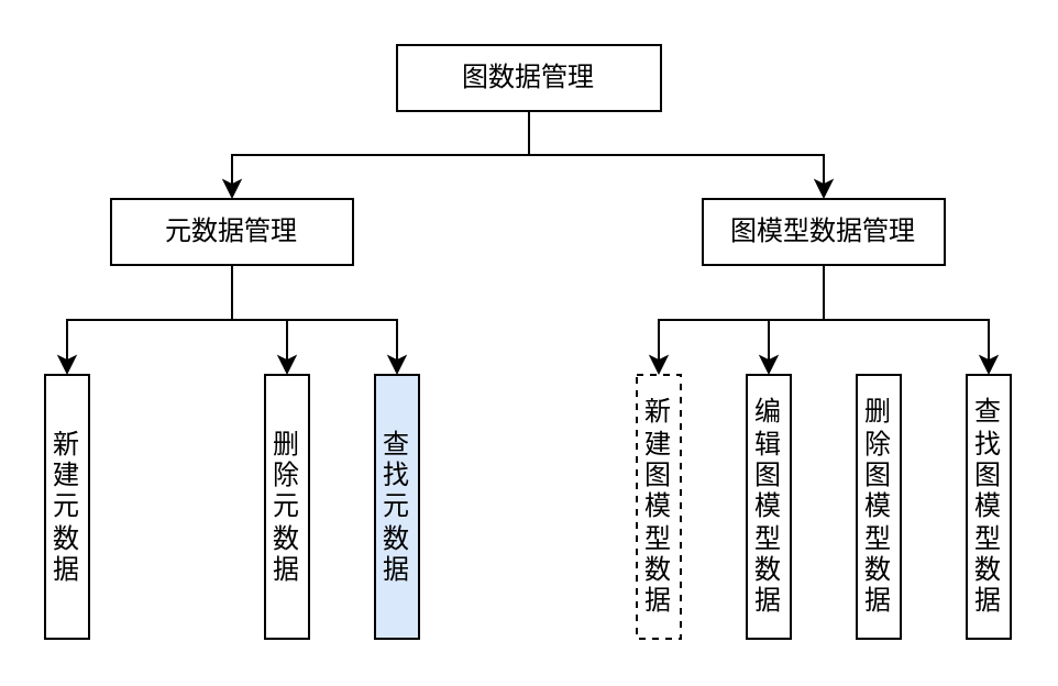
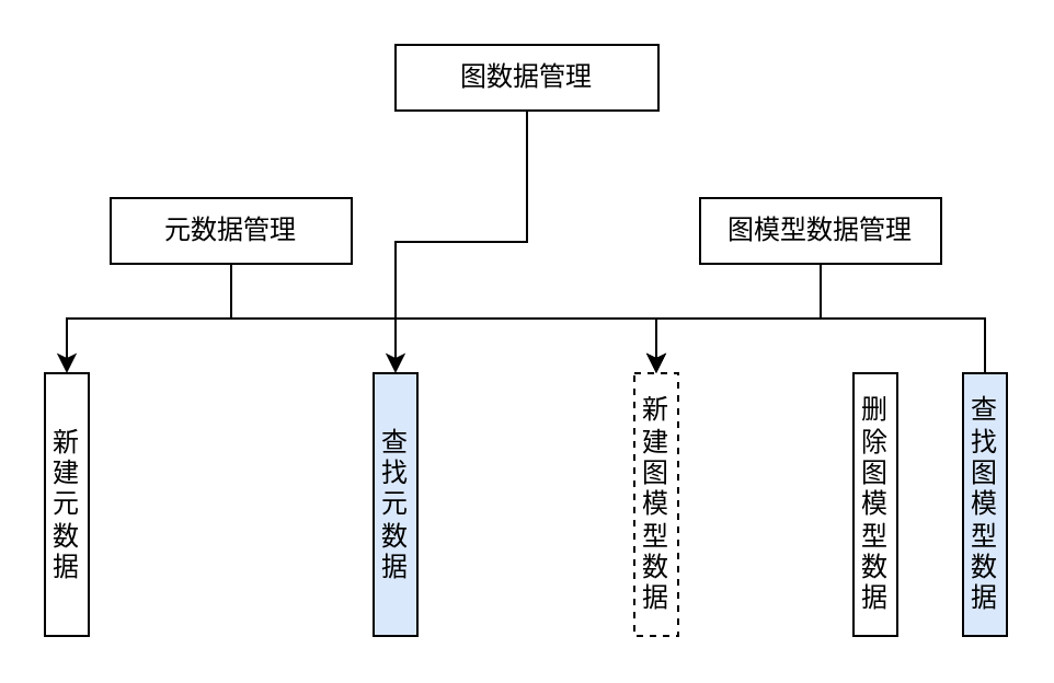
  <mxCell id="0" />
  <mxCell id="1" parent="0" />
- <mxCell id="2" style="edgeStyle=orthogonalEdgeStyle;rounded=0;orthogonalLoop=1;jettySize=auto;html=1;exitX=0.5;exitY=1;exitDx=0;exitDy=0;entryX=0.5;entryY=0;entryDx=0;entryDy=0;" edge="1" parent="1" source="4" target="8"><mxGeometry relative="1" as="geometry" /></mxCell>
- <mxCell id="3" style="edgeStyle=orthogonalEdgeStyle;rounded=0;orthogonalLoop=1;jettySize=auto;html=1;exitX=0.5;exitY=1;exitDx=0;exitDy=0;entryX=0.5;entryY=0;entryDx=0;entryDy=0;" edge="1" parent="1" source="4" target="12"><mxGeometry relative="1" as="geometry" /></mxCell>
+ <mxCell id="3" style="edgeStyle=orthogonalEdgeStyle;rounded=0;orthogonalLoop=1;jettySize=auto;html=1;exitX=0.5;exitY=1;exitDx=0;exitDy=0;" edge="1" parent="1" source="4" target="15"><mxGeometry relative="1" as="geometry" /></mxCell>
  <mxCell id="4" value="图数据管理" style="rounded=0;whiteSpace=wrap;html=1;" vertex="1" parent="1"><mxGeometry x="180" y="20" width="120" height="30" as="geometry" /></mxCell>
  <mxCell id="5" style="edgeStyle=orthogonalEdgeStyle;rounded=0;orthogonalLoop=1;jettySize=auto;html=1;exitX=0.5;exitY=1;exitDx=0;exitDy=0;entryX=0.5;entryY=0;entryDx=0;entryDy=0;" edge="1" parent="1" source="8" target="13"><mxGeometry relative="1" as="geometry" /></mxCell>
- <mxCell id="6" style="edgeStyle=orthogonalEdgeStyle;rounded=0;orthogonalLoop=1;jettySize=auto;html=1;exitX=0.5;exitY=1;exitDx=0;exitDy=0;entryX=0.5;entryY=0;entryDx=0;entryDy=0;" edge="1" parent="1" source="8" target="14"><mxGeometry relative="1" as="geometry" /></mxCell>
- <mxCell id="7" style="edgeStyle=orthogonalEdgeStyle;rounded=0;orthogonalLoop=1;jettySize=auto;html=1;exitX=0.5;exitY=1;exitDx=0;exitDy=0;entryX=0.5;entryY=0;entryDx=0;entryDy=0;" edge="1" parent="1" source="8" target="15"><mxGeometry relative="1" as="geometry" /></mxCell>
+ <mxCell id="7" style="edgeStyle=orthogonalEdgeStyle;rounded=0;orthogonalLoop=1;jettySize=auto;html=1;exitX=0.5;exitY=1;exitDx=0;exitDy=0;" edge="1" parent="1" source="8" target="16"><mxGeometry relative="1" as="geometry" /></mxCell>
  <mxCell id="8" value="元数据管理" style="rounded=0;whiteSpace=wrap;html=1;" vertex="1" parent="1"><mxGeometry x="50" y="90" width="110" height="30" as="geometry" /></mxCell>
  <mxCell id="9" style="edgeStyle=orthogonalEdgeStyle;rounded=0;orthogonalLoop=1;jettySize=auto;html=1;exitX=0.5;exitY=1;exitDx=0;exitDy=0;entryX=0.5;entryY=0;entryDx=0;entryDy=0;" edge="1" parent="1" source="12" target="16"><mxGeometry relative="1" as="geometry" /></mxCell>
- <mxCell id="10" style="edgeStyle=orthogonalEdgeStyle;rounded=0;orthogonalLoop=1;jettySize=auto;html=1;exitX=0.5;exitY=1;exitDx=0;exitDy=0;entryX=0.5;entryY=0;entryDx=0;entryDy=0;" edge="1" parent="1" source="12" target="17"><mxGeometry relative="1" as="geometry" /></mxCell>
- <mxCell id="11" style="edgeStyle=orthogonalEdgeStyle;rounded=0;orthogonalLoop=1;jettySize=auto;html=1;exitX=0.5;exitY=1;exitDx=0;exitDy=0;entryX=0.5;entryY=0;entryDx=0;entryDy=0;" edge="1" parent="1" source="12" target="19"><mxGeometry relative="1" as="geometry" /></mxCell>
+ <mxCell id="11" style="edgeStyle=orthogonalEdgeStyle;rounded=0;orthogonalLoop=1;jettySize=auto;html=1;exitX=0.5;exitY=1;exitDx=0;exitDy=0;entryX=0.5;entryY=0;entryDx=0;entryDy=0;endArrow=none;" edge="1" parent="1" source="12" target="19"><mxGeometry relative="1" as="geometry" /></mxCell>
  <mxCell id="12" value="图模型数据管理" style="rounded=0;whiteSpace=wrap;html=1;" vertex="1" parent="1"><mxGeometry x="319" y="90" width="110" height="30" as="geometry" /></mxCell>
  <mxCell id="13" value="新建元数据" style="rounded=0;whiteSpace=wrap;html=1;" vertex="1" parent="1"><mxGeometry x="20" y="170" width="20" height="120" as="geometry" /></mxCell>
- <mxCell id="14" value="删除元数据" style="rounded=0;whiteSpace=wrap;html=1;" vertex="1" parent="1"><mxGeometry x="120" y="170" width="20" height="120" as="geometry" /></mxCell>
  <mxCell id="15" value="查找元数据" style="rounded=0;whiteSpace=wrap;html=1;fillColor=#dae8fc;" vertex="1" parent="1"><mxGeometry x="170" y="170" width="20" height="120" as="geometry" /></mxCell>
  <mxCell id="16" value="新建图模型数据" style="rounded=0;whiteSpace=wrap;html=1;dashed=1;" vertex="1" parent="1"><mxGeometry x="289" y="170" width="20" height="120" as="geometry" /></mxCell>
- <mxCell id="17" value="编辑图模型数据" style="rounded=0;whiteSpace=wrap;html=1;" vertex="1" parent="1"><mxGeometry x="339" y="170" width="20" height="120" as="geometry" /></mxCell>
  <mxCell id="18" value="删除图模型数据" style="rounded=0;whiteSpace=wrap;html=1;" vertex="1" parent="1"><mxGeometry x="389" y="170" width="20" height="120" as="geometry" /></mxCell>
- <mxCell id="19" value="查找图模型数据" style="rounded=0;whiteSpace=wrap;html=1;" vertex="1" parent="1"><mxGeometry x="439" y="170" width="20" height="120" as="geometry" /></mxCell>
+ <mxCell id="19" value="查找图模型数据" style="rounded=0;whiteSpace=wrap;html=1;fillColor=#dae8fc;" vertex="1" parent="1"><mxGeometry x="439" y="170" width="20" height="120" as="geometry" /></mxCell>
